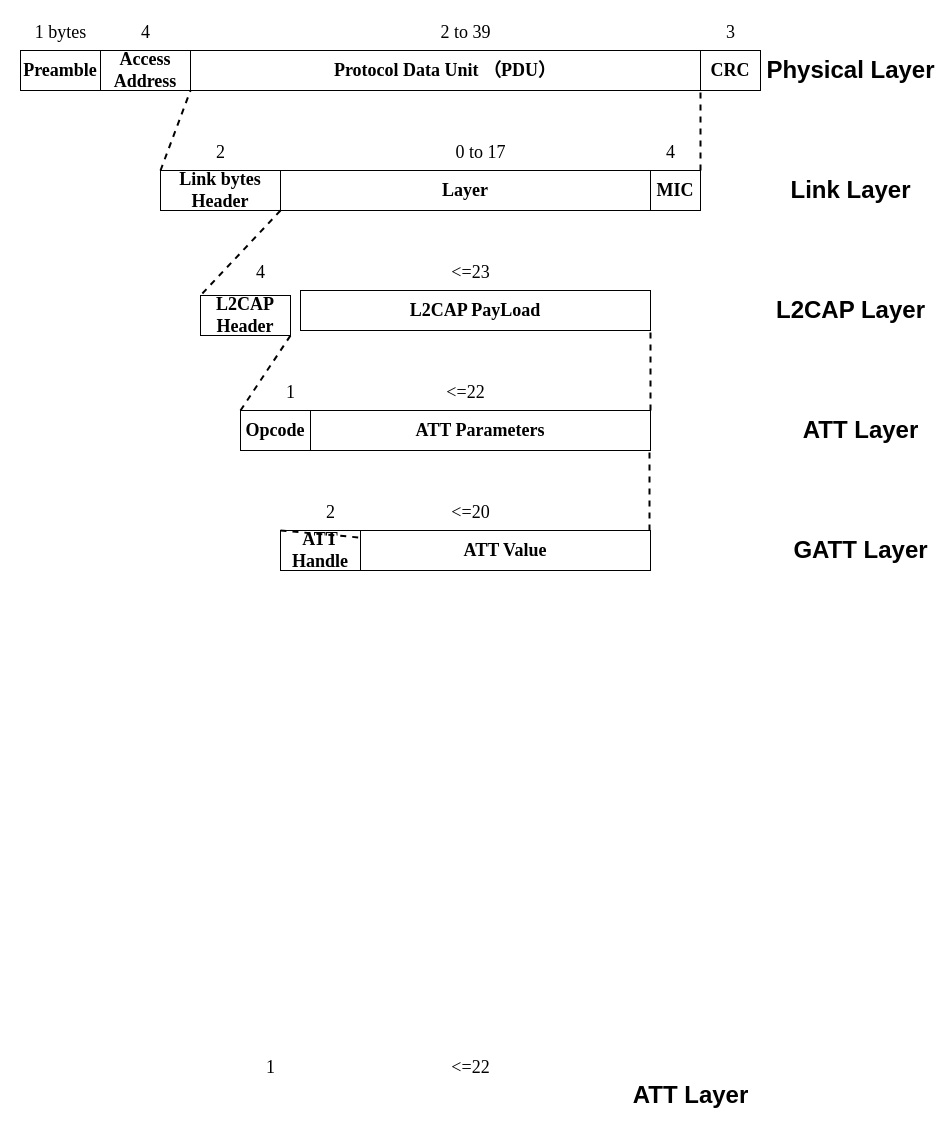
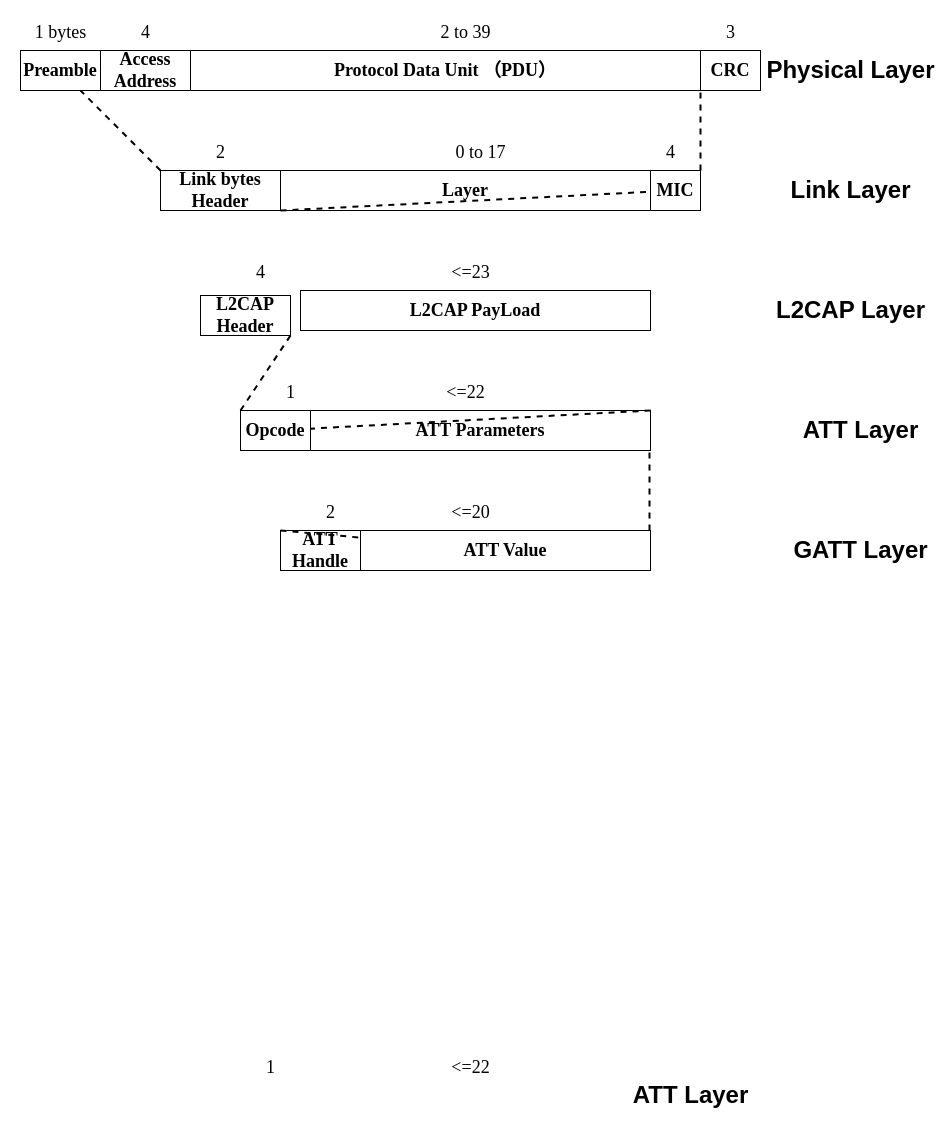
  <mxCell id="0" />
  <mxCell id="1" parent="0" />
  <mxCell id="2" value="&lt;font face=&quot;Times New Roman&quot;&gt;&lt;span style=&quot;font-size: 18px&quot;&gt;&lt;b&gt;Preamble&lt;/b&gt;&lt;/span&gt;&lt;/font&gt;" style="rounded=0;whiteSpace=wrap;html=1;" vertex="1" parent="1"><mxGeometry x="20" y="50" width="80" height="40" as="geometry" /></mxCell>
  <mxCell id="3" value="&lt;font face=&quot;Times New Roman&quot;&gt;&lt;span style=&quot;font-size: 18px&quot;&gt;&lt;b&gt;Access Address&lt;/b&gt;&lt;/span&gt;&lt;/font&gt;" style="rounded=0;whiteSpace=wrap;html=1;" vertex="1" parent="1"><mxGeometry x="100" y="50" width="90" height="40" as="geometry" /></mxCell>
  <mxCell id="4" value="&lt;font face=&quot;Times New Roman&quot;&gt;&lt;span style=&quot;font-size: 18px&quot;&gt;&lt;b&gt;Protocol Data Unit （&lt;/b&gt;&lt;/span&gt;&lt;b style=&quot;font-size: 18px&quot;&gt;PDU）&lt;/b&gt;&lt;/font&gt;" style="rounded=0;whiteSpace=wrap;html=1;" vertex="1" parent="1"><mxGeometry x="190" y="50" width="510" height="40" as="geometry" /></mxCell>
  <mxCell id="5" value="&lt;font face=&quot;Times New Roman&quot;&gt;&lt;span style=&quot;font-size: 18px&quot;&gt;&lt;b&gt;CRC&lt;/b&gt;&lt;/span&gt;&lt;/font&gt;" style="rounded=0;whiteSpace=wrap;html=1;" vertex="1" parent="1"><mxGeometry x="700" y="50" width="60" height="40" as="geometry" /></mxCell>
  <mxCell id="6" value="&lt;font face=&quot;Times New Roman&quot; style=&quot;font-size: 18px&quot;&gt;&lt;b&gt;ATT Handle&lt;/b&gt;&lt;/font&gt;" style="rounded=0;whiteSpace=wrap;html=1;" vertex="1" parent="1"><mxGeometry x="280" y="530" width="80" height="40" as="geometry" /></mxCell>
  <mxCell id="7" value="&lt;font face=&quot;Times New Roman&quot; style=&quot;font-size: 18px&quot;&gt;&lt;b&gt;ATT Value&lt;/b&gt;&lt;/font&gt;" style="rounded=0;whiteSpace=wrap;html=1;" vertex="1" parent="1"><mxGeometry x="360" y="530" width="290" height="40" as="geometry" /></mxCell>
  <mxCell id="8" value="Physical Layer" style="text;strokeColor=none;fillColor=none;html=1;fontSize=24;fontStyle=1;verticalAlign=middle;align=center;" vertex="1" parent="1"><mxGeometry x="800" y="50" width="100" height="40" as="geometry" /></mxCell>
  <mxCell id="9" value="GATT Layer" style="text;strokeColor=none;fillColor=none;html=1;fontSize=24;fontStyle=1;verticalAlign=middle;align=center;" vertex="1" parent="1"><mxGeometry x="810" y="530" width="100" height="40" as="geometry" /></mxCell>
  <mxCell id="10" value="&lt;span style=&quot;font-weight: normal&quot;&gt;&lt;font style=&quot;font-size: 18px&quot; face=&quot;Times New Roman&quot;&gt;1 bytes&lt;/font&gt;&lt;/span&gt;" style="text;strokeColor=none;fillColor=none;html=1;fontSize=24;fontStyle=1;verticalAlign=middle;align=center;" vertex="1" parent="1"><mxGeometry x="30" y="20" width="60" height="20" as="geometry" /></mxCell>
- <mxCell id="11" value="" style="endArrow=none;dashed=1;html=1;entryX=0;entryY=1;entryDx=0;entryDy=0;strokeWidth=2;exitX=0;exitY=0;exitDx=0;exitDy=0;jumpStyle=none;" edge="1" parent="1" source="20" target="4"><mxGeometry width="50" height="50" relative="1" as="geometry"><mxPoint x="210" y="170" as="sourcePoint" /><mxPoint x="610" y="600" as="targetPoint" /></mxGeometry></mxCell>
+ <mxCell id="11" value="" style="endArrow=none;dashed=1;html=1;strokeWidth=2;exitX=0;exitY=0;exitDx=0;exitDy=0;jumpStyle=none;" edge="1" parent="1" source="20" target="2"><mxGeometry width="50" height="50" relative="1" as="geometry"><mxPoint x="210" y="170" as="sourcePoint" /><mxPoint x="610" y="600" as="targetPoint" /></mxGeometry></mxCell>
  <mxCell id="12" value="&lt;span style=&quot;font-weight: normal&quot;&gt;&lt;font style=&quot;font-size: 18px&quot; face=&quot;Times New Roman&quot;&gt;4&lt;/font&gt;&lt;/span&gt;" style="text;strokeColor=none;fillColor=none;html=1;fontSize=24;fontStyle=1;verticalAlign=middle;align=center;" vertex="1" parent="1"><mxGeometry x="115" y="20" width="60" height="20" as="geometry" /></mxCell>
  <mxCell id="13" value="&lt;font face=&quot;Times New Roman&quot;&gt;&lt;span style=&quot;font-size: 18px&quot;&gt;&lt;b&gt;L2CAP Header&lt;/b&gt;&lt;/span&gt;&lt;/font&gt;" style="rounded=0;whiteSpace=wrap;html=1;" vertex="1" parent="1"><mxGeometry x="200" y="295" width="90" height="40" as="geometry" /></mxCell>
  <mxCell id="14" value="&lt;font face=&quot;Times New Roman&quot;&gt;&lt;span style=&quot;font-size: 18px&quot;&gt;&lt;b&gt;L2CAP PayLoad&lt;/b&gt;&lt;/span&gt;&lt;/font&gt;" style="rounded=0;whiteSpace=wrap;html=1;" vertex="1" parent="1"><mxGeometry x="300" y="290" width="350" height="40" as="geometry" /></mxCell>
  <mxCell id="15" value="ATT Layer" style="text;strokeColor=none;fillColor=none;html=1;fontSize=24;fontStyle=1;verticalAlign=middle;align=center;" vertex="1" parent="1"><mxGeometry x="810" y="410" width="100" height="40" as="geometry" /></mxCell>
  <mxCell id="16" value="" style="endArrow=none;dashed=1;html=1;strokeWidth=2;entryX=0;entryY=1;entryDx=0;entryDy=0;" edge="1" parent="1" target="5"><mxGeometry width="50" height="50" relative="1" as="geometry"><mxPoint x="700" y="170" as="sourcePoint" /><mxPoint x="750" y="200" as="targetPoint" /></mxGeometry></mxCell>
  <mxCell id="17" value="ATT Layer" style="text;strokeColor=none;fillColor=none;html=1;fontSize=24;fontStyle=1;verticalAlign=middle;align=center;" vertex="1" parent="1"><mxGeometry x="640" y="1075" width="100" height="40" as="geometry" /></mxCell>
  <mxCell id="18" value="&lt;span style=&quot;font-weight: normal&quot;&gt;&lt;font style=&quot;font-size: 18px&quot; face=&quot;Times New Roman&quot;&gt;1&lt;/font&gt;&lt;/span&gt;" style="text;strokeColor=none;fillColor=none;html=1;fontSize=24;fontStyle=1;verticalAlign=middle;align=center;" vertex="1" parent="1"><mxGeometry x="240" y="1055" width="60" height="20" as="geometry" /></mxCell>
  <mxCell id="19" value="&lt;span style=&quot;font-weight: 400&quot;&gt;&lt;font style=&quot;font-size: 18px&quot; face=&quot;Times New Roman&quot;&gt;&amp;lt;=22&lt;/font&gt;&lt;/span&gt;" style="text;strokeColor=none;fillColor=none;html=1;fontSize=24;fontStyle=1;verticalAlign=middle;align=center;" vertex="1" parent="1"><mxGeometry x="440" y="1055" width="60" height="20" as="geometry" /></mxCell>
  <mxCell id="20" value="&lt;font face=&quot;Times New Roman&quot;&gt;&lt;span style=&quot;font-size: 18px&quot;&gt;&lt;b&gt;Link bytes Header&lt;/b&gt;&lt;/span&gt;&lt;/font&gt;" style="rounded=0;whiteSpace=wrap;html=1;" vertex="1" parent="1"><mxGeometry x="160" y="170" width="120" height="40" as="geometry" /></mxCell>
  <mxCell id="21" value="&lt;font face=&quot;Times New Roman&quot;&gt;&lt;span style=&quot;font-size: 18px&quot;&gt;&lt;b&gt;Layer&lt;/b&gt;&lt;/span&gt;&lt;/font&gt;" style="rounded=0;whiteSpace=wrap;html=1;" vertex="1" parent="1"><mxGeometry x="280" y="170" width="370" height="40" as="geometry" /></mxCell>
  <mxCell id="22" value="&lt;font face=&quot;Times New Roman&quot;&gt;&lt;span style=&quot;font-size: 18px&quot;&gt;&lt;b&gt;MIC&lt;/b&gt;&lt;/span&gt;&lt;/font&gt;" style="rounded=0;whiteSpace=wrap;html=1;" vertex="1" parent="1"><mxGeometry x="650" y="170" width="50" height="40" as="geometry" /></mxCell>
  <mxCell id="23" value="Link Layer" style="text;strokeColor=none;fillColor=none;html=1;fontSize=24;fontStyle=1;verticalAlign=middle;align=center;" vertex="1" parent="1"><mxGeometry x="800" y="170" width="100" height="40" as="geometry" /></mxCell>
- <mxCell id="24" value="" style="endArrow=none;dashed=1;html=1;entryX=0;entryY=0;entryDx=0;entryDy=0;strokeWidth=2;exitX=0;exitY=1;exitDx=0;exitDy=0;" edge="1" parent="1" source="21" target="13"><mxGeometry width="50" height="50" relative="1" as="geometry"><mxPoint x="170" y="180" as="sourcePoint" /><mxPoint x="200" y="100" as="targetPoint" /></mxGeometry></mxCell>
+ <mxCell id="24" value="" style="endArrow=none;dashed=1;html=1;strokeWidth=2;exitX=0;exitY=1;exitDx=0;exitDy=0;" edge="1" parent="1" source="21" target="22"><mxGeometry width="50" height="50" relative="1" as="geometry"><mxPoint x="170" y="180" as="sourcePoint" /><mxPoint x="200" y="100" as="targetPoint" /></mxGeometry></mxCell>
  <mxCell id="25" value="L2CAP Layer" style="text;strokeColor=none;fillColor=none;html=1;fontSize=24;fontStyle=1;verticalAlign=middle;align=center;" vertex="1" parent="1"><mxGeometry x="800" y="300" width="100" height="20" as="geometry" /></mxCell>
  <mxCell id="26" value="&lt;font face=&quot;Times New Roman&quot;&gt;&lt;span style=&quot;font-size: 18px&quot;&gt;&lt;b&gt;Opcode&lt;/b&gt;&lt;/span&gt;&lt;/font&gt;" style="rounded=0;whiteSpace=wrap;html=1;" vertex="1" parent="1"><mxGeometry x="240" y="410" width="70" height="40" as="geometry" /></mxCell>
  <mxCell id="27" value="&lt;font face=&quot;Times New Roman&quot; style=&quot;font-size: 18px&quot;&gt;&lt;b&gt;ATT Parameters&lt;/b&gt;&lt;/font&gt;" style="rounded=0;whiteSpace=wrap;html=1;" vertex="1" parent="1"><mxGeometry x="310" y="410" width="340" height="40" as="geometry" /></mxCell>
- <mxCell id="28" value="" style="endArrow=none;dashed=1;html=1;strokeWidth=2;entryX=1;entryY=1;entryDx=0;entryDy=0;exitX=1;exitY=0;exitDx=0;exitDy=0;" edge="1" parent="1" source="27" target="14"><mxGeometry width="50" height="50" relative="1" as="geometry"><mxPoint x="660" y="300" as="sourcePoint" /><mxPoint x="660" y="220" as="targetPoint" /></mxGeometry></mxCell>
+ <mxCell id="28" value="" style="endArrow=none;dashed=1;html=1;strokeWidth=2;exitX=1;exitY=0;exitDx=0;exitDy=0;" edge="1" parent="1" source="27" target="26"><mxGeometry width="50" height="50" relative="1" as="geometry"><mxPoint x="660" y="300" as="sourcePoint" /><mxPoint x="660" y="220" as="targetPoint" /></mxGeometry></mxCell>
  <mxCell id="29" value="" style="endArrow=none;dashed=1;html=1;entryX=1;entryY=1;entryDx=0;entryDy=0;strokeWidth=2;exitX=0;exitY=0;exitDx=0;exitDy=0;" edge="1" parent="1" source="26" target="13"><mxGeometry width="50" height="50" relative="1" as="geometry"><mxPoint x="170" y="220" as="sourcePoint" /><mxPoint x="310" y="300" as="targetPoint" /></mxGeometry></mxCell>
  <mxCell id="30" value="" style="endArrow=none;dashed=1;html=1;strokeWidth=2;exitX=0;exitY=0;exitDx=0;exitDy=0;" edge="1" parent="1" source="6" target="7"><mxGeometry width="50" height="50" relative="1" as="geometry"><mxPoint x="330" y="520" as="sourcePoint" /><mxPoint x="310" y="340" as="targetPoint" /></mxGeometry></mxCell>
  <mxCell id="31" value="" style="endArrow=none;dashed=1;html=1;strokeWidth=2;entryX=1;entryY=1;entryDx=0;entryDy=0;exitX=1;exitY=0;exitDx=0;exitDy=0;" edge="1" parent="1"><mxGeometry width="50" height="50" relative="1" as="geometry"><mxPoint x="649" y="530" as="sourcePoint" /><mxPoint x="649" y="450" as="targetPoint" /></mxGeometry></mxCell>
  <mxCell id="32" value="&lt;span style=&quot;font-weight: normal&quot;&gt;&lt;font style=&quot;font-size: 18px&quot; face=&quot;Times New Roman&quot;&gt;2 to 39&lt;/font&gt;&lt;/span&gt;" style="text;strokeColor=none;fillColor=none;html=1;fontSize=24;fontStyle=1;verticalAlign=middle;align=center;" vertex="1" parent="1"><mxGeometry x="435" y="20" width="60" height="20" as="geometry" /></mxCell>
  <mxCell id="33" value="&lt;span style=&quot;font-weight: normal&quot;&gt;&lt;font style=&quot;font-size: 18px&quot; face=&quot;Times New Roman&quot;&gt;3&lt;/font&gt;&lt;/span&gt;" style="text;strokeColor=none;fillColor=none;html=1;fontSize=24;fontStyle=1;verticalAlign=middle;align=center;" vertex="1" parent="1"><mxGeometry x="700" y="20" width="60" height="20" as="geometry" /></mxCell>
  <mxCell id="34" value="&lt;font face=&quot;Times New Roman&quot;&gt;&lt;span style=&quot;font-size: 18px ; font-weight: 400&quot;&gt;2&lt;/span&gt;&lt;/font&gt;" style="text;strokeColor=none;fillColor=none;html=1;fontSize=24;fontStyle=1;verticalAlign=middle;align=center;" vertex="1" parent="1"><mxGeometry x="190" y="140" width="60" height="20" as="geometry" /></mxCell>
  <mxCell id="35" value="&lt;font face=&quot;Times New Roman&quot;&gt;&lt;span style=&quot;font-size: 18px ; font-weight: 400&quot;&gt;0 to 17&lt;/span&gt;&lt;/font&gt;" style="text;strokeColor=none;fillColor=none;html=1;fontSize=24;fontStyle=1;verticalAlign=middle;align=center;" vertex="1" parent="1"><mxGeometry x="450" y="140" width="60" height="20" as="geometry" /></mxCell>
  <mxCell id="36" value="&lt;font face=&quot;Times New Roman&quot;&gt;&lt;span style=&quot;font-size: 18px ; font-weight: 400&quot;&gt;4&lt;/span&gt;&lt;/font&gt;" style="text;strokeColor=none;fillColor=none;html=1;fontSize=24;fontStyle=1;verticalAlign=middle;align=center;" vertex="1" parent="1"><mxGeometry x="640" y="140" width="60" height="20" as="geometry" /></mxCell>
  <mxCell id="37" value="&lt;font face=&quot;Times New Roman&quot;&gt;&lt;span style=&quot;font-size: 18px ; font-weight: 400&quot;&gt;4&lt;/span&gt;&lt;/font&gt;" style="text;strokeColor=none;fillColor=none;html=1;fontSize=24;fontStyle=1;verticalAlign=middle;align=center;" vertex="1" parent="1"><mxGeometry x="230" y="260" width="60" height="20" as="geometry" /></mxCell>
  <mxCell id="38" value="&lt;font face=&quot;Times New Roman&quot;&gt;&lt;span style=&quot;font-size: 18px ; font-weight: 400&quot;&gt;&amp;lt;=20&lt;/span&gt;&lt;/font&gt;" style="text;strokeColor=none;fillColor=none;html=1;fontSize=24;fontStyle=1;verticalAlign=middle;align=center;" vertex="1" parent="1"><mxGeometry x="440" y="500" width="60" height="20" as="geometry" /></mxCell>
  <mxCell id="39" value="&lt;font face=&quot;Times New Roman&quot;&gt;&lt;span style=&quot;font-size: 18px ; font-weight: 400&quot;&gt;&amp;lt;=23&lt;/span&gt;&lt;/font&gt;" style="text;strokeColor=none;fillColor=none;html=1;fontSize=24;fontStyle=1;verticalAlign=middle;align=center;" vertex="1" parent="1"><mxGeometry x="440" y="260" width="60" height="20" as="geometry" /></mxCell>
  <mxCell id="40" value="&lt;font face=&quot;Times New Roman&quot;&gt;&lt;span style=&quot;font-size: 18px ; font-weight: 400&quot;&gt;&amp;lt;=22&lt;/span&gt;&lt;/font&gt;" style="text;strokeColor=none;fillColor=none;html=1;fontSize=24;fontStyle=1;verticalAlign=middle;align=center;" vertex="1" parent="1"><mxGeometry x="435" y="380" width="60" height="20" as="geometry" /></mxCell>
  <mxCell id="41" value="&lt;font face=&quot;Times New Roman&quot;&gt;&lt;span style=&quot;font-size: 18px ; font-weight: 400&quot;&gt;1&lt;/span&gt;&lt;/font&gt;" style="text;strokeColor=none;fillColor=none;html=1;fontSize=24;fontStyle=1;verticalAlign=middle;align=center;" vertex="1" parent="1"><mxGeometry x="260" y="380" width="60" height="20" as="geometry" /></mxCell>
  <mxCell id="42" value="&lt;font face=&quot;Times New Roman&quot;&gt;&lt;span style=&quot;font-size: 18px ; font-weight: 400&quot;&gt;2&lt;/span&gt;&lt;/font&gt;" style="text;strokeColor=none;fillColor=none;html=1;fontSize=24;fontStyle=1;verticalAlign=middle;align=center;" vertex="1" parent="1"><mxGeometry x="300" y="500" width="60" height="20" as="geometry" /></mxCell>
